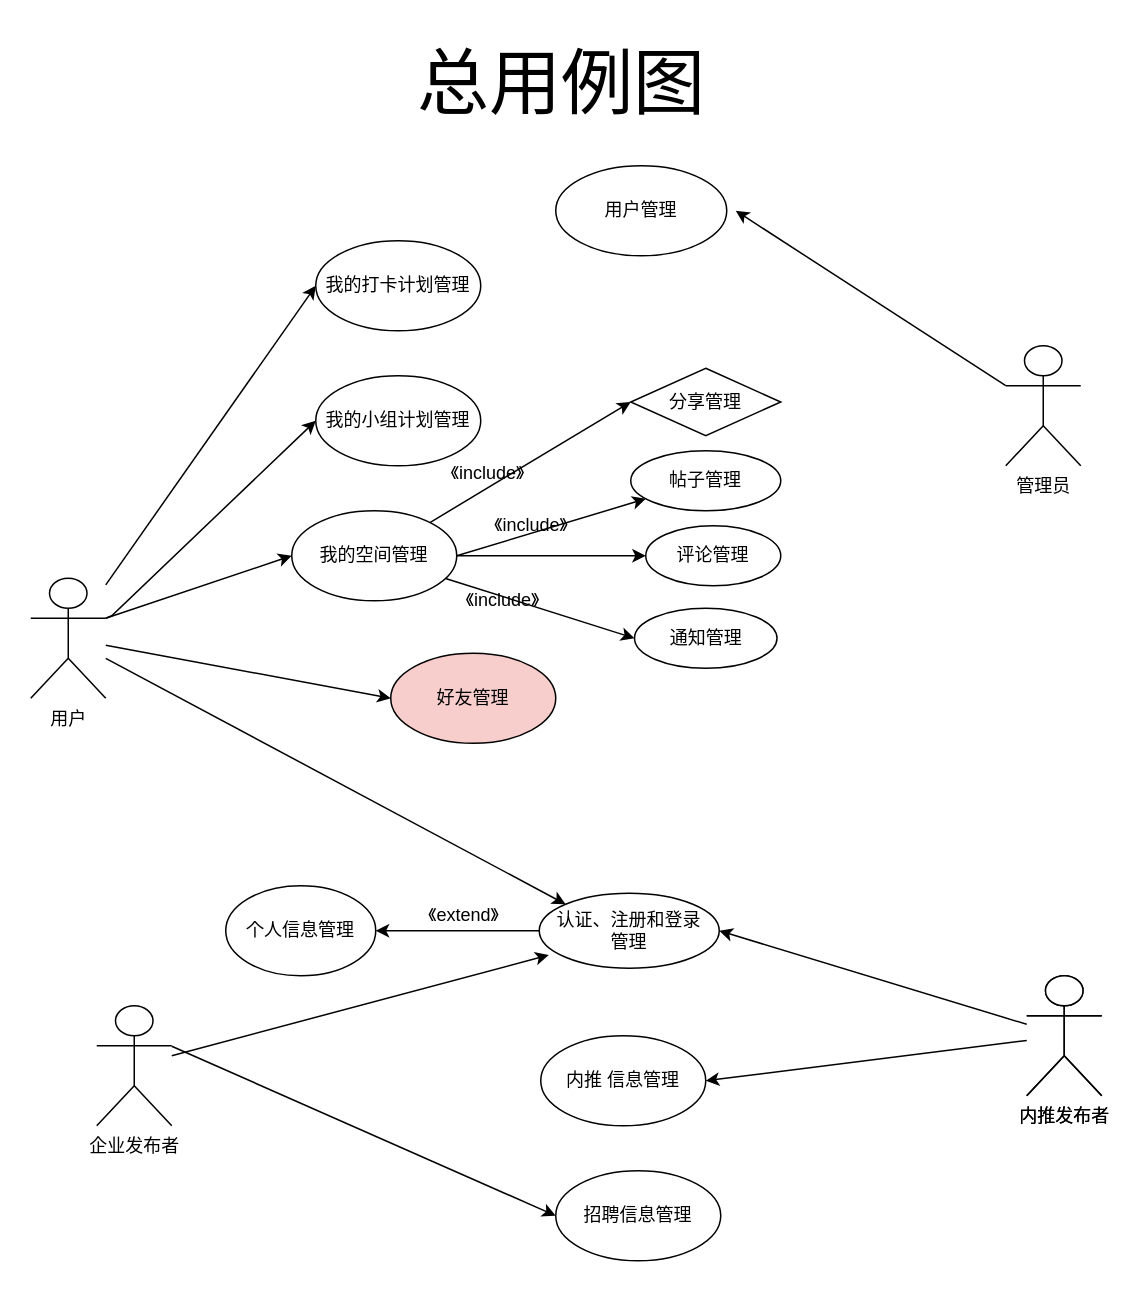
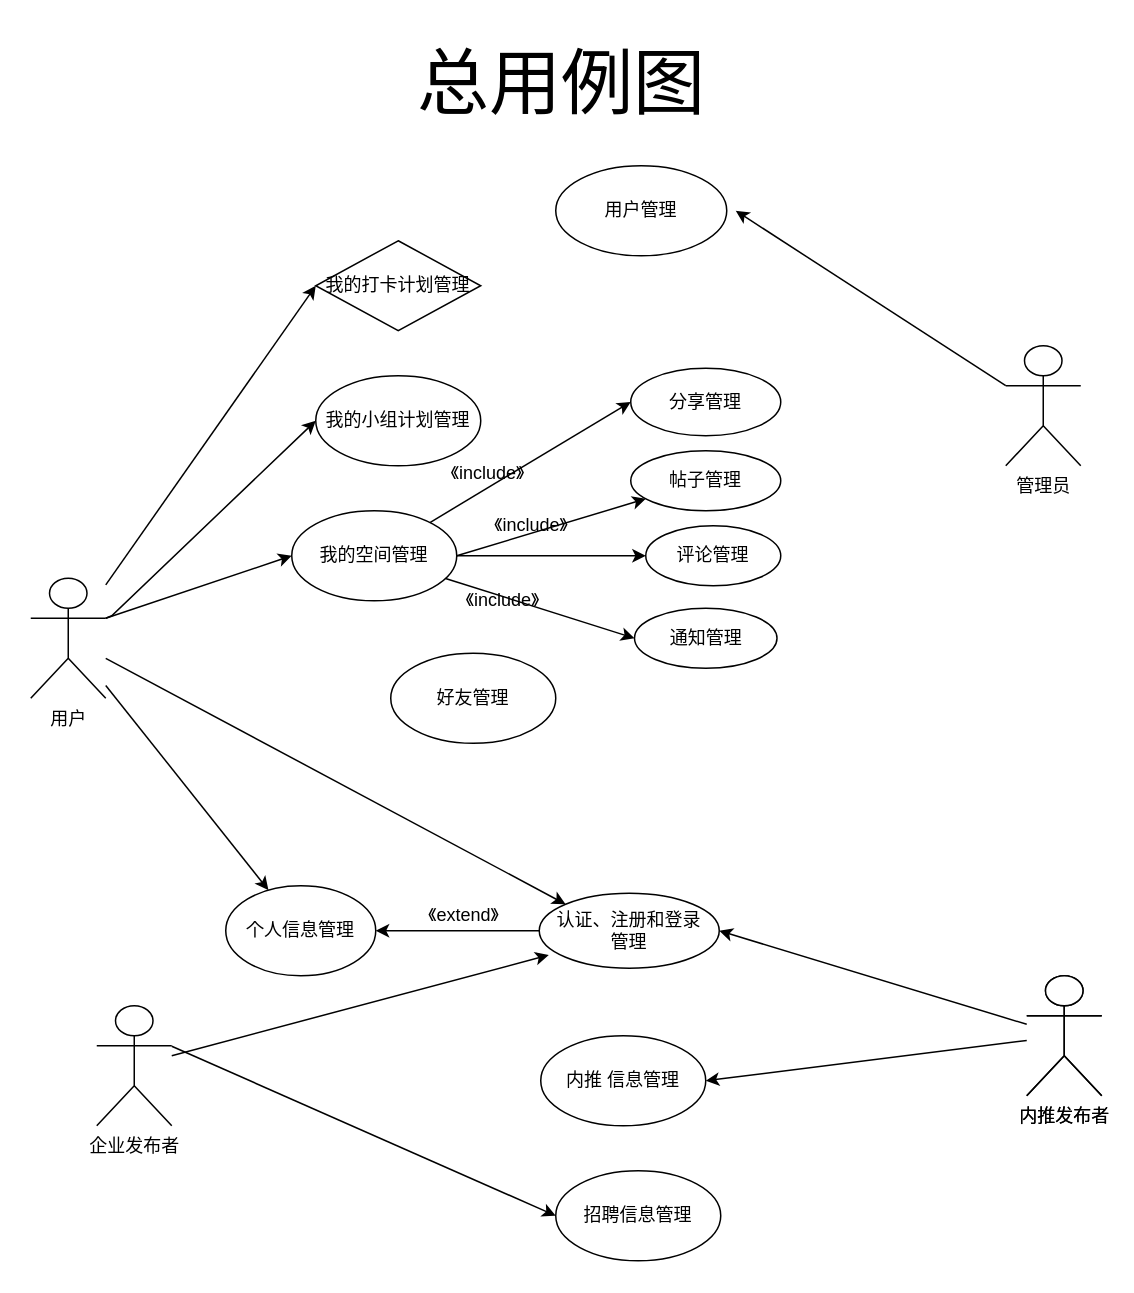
  <mxCell id="0" />
  <mxCell id="1" parent="0" />
  <mxCell id="2" value="&lt;font style=&quot;font-size: 48px&quot;&gt;总用例图&lt;/font&gt;" style="text;html=1;strokeColor=none;fillColor=none;align=center;verticalAlign=middle;whiteSpace=wrap;rounded=0;" vertex="1" parent="1"><mxGeometry x="274" y="20" width="200" height="70" as="geometry" /></mxCell>
  <mxCell id="3" style="edgeStyle=none;rounded=0;orthogonalLoop=1;jettySize=auto;html=1;entryX=0;entryY=0;entryDx=0;entryDy=0;" edge="1" parent="1" source="4" target="28"><mxGeometry relative="1" as="geometry" /></mxCell>
  <mxCell id="4" value="用户" style="shape=umlActor;verticalLabelPosition=bottom;verticalAlign=top;html=1;" vertex="1" parent="1"><mxGeometry x="20" y="385" width="50" height="80" as="geometry" /></mxCell>
  <mxCell id="5" style="edgeStyle=none;rounded=0;orthogonalLoop=1;jettySize=auto;html=1;entryX=0;entryY=0.5;entryDx=0;entryDy=0;" edge="1" parent="1" target="25"><mxGeometry x="54" y="155" as="geometry"><mxPoint x="114" y="697" as="sourcePoint" /></mxGeometry></mxCell>
  <mxCell id="6" value="企业发布者" style="shape=umlActor;verticalLabelPosition=bottom;verticalAlign=top;html=1;" vertex="1" parent="1"><mxGeometry x="64" y="670" width="50" height="80" as="geometry" /></mxCell>
  <mxCell id="7" value="内推发布者" style="shape=umlActor;verticalLabelPosition=bottom;verticalAlign=top;html=1;" vertex="1" parent="1"><mxGeometry x="684" y="650" width="50" height="80" as="geometry" /></mxCell>
  <mxCell id="8" style="edgeStyle=none;rounded=0;orthogonalLoop=1;jettySize=auto;html=1;exitX=0;exitY=0.333;exitDx=0;exitDy=0;exitPerimeter=0;" edge="1" parent="1" source="9"><mxGeometry relative="1" as="geometry"><mxPoint x="490" y="140" as="targetPoint" /></mxGeometry></mxCell>
  <mxCell id="9" value="管理员" style="shape=umlActor;verticalLabelPosition=bottom;verticalAlign=top;html=1;" vertex="1" parent="1"><mxGeometry x="670" y="230" width="50" height="80" as="geometry" /></mxCell>
  <mxCell id="10" value="帖子管理" style="ellipse;whiteSpace=wrap;html=1;" vertex="1" parent="1"><mxGeometry x="420" y="300" width="100" height="40" as="geometry" /></mxCell>
- <mxCell id="11" value="分享管理" style="rhombus;whiteSpace=wrap;html=1;" vertex="1" parent="1"><mxGeometry x="420" y="245" width="100" height="45" as="geometry" /></mxCell>
+ <mxCell id="11" value="分享管理" style="ellipse;whiteSpace=wrap;html=1;" vertex="1" parent="1"><mxGeometry x="420" y="245" width="100" height="45" as="geometry" /></mxCell>
  <mxCell id="12" value="评论管理" style="ellipse;whiteSpace=wrap;html=1;" vertex="1" parent="1"><mxGeometry x="430" y="350" width="90" height="40" as="geometry" /></mxCell>
  <mxCell id="13" style="edgeStyle=none;rounded=0;orthogonalLoop=1;jettySize=auto;html=1;exitX=1;exitY=0.5;exitDx=0;exitDy=0;" edge="1" parent="1" source="17" target="10"><mxGeometry x="54" y="155" as="geometry" /></mxCell>
  <mxCell id="14" style="edgeStyle=none;rounded=0;orthogonalLoop=1;jettySize=auto;html=1;entryX=0;entryY=0.5;entryDx=0;entryDy=0;" edge="1" parent="1" source="17" target="11"><mxGeometry x="54" y="155" as="geometry" /></mxCell>
  <mxCell id="15" style="edgeStyle=none;rounded=0;orthogonalLoop=1;jettySize=auto;html=1;entryX=0;entryY=0.5;entryDx=0;entryDy=0;" edge="1" parent="1" source="17" target="12"><mxGeometry x="54" y="155" as="geometry" /></mxCell>
  <mxCell id="16" style="edgeStyle=none;rounded=0;orthogonalLoop=1;jettySize=auto;html=1;entryX=0;entryY=0.5;entryDx=0;entryDy=0;" edge="1" parent="1" source="17" target="39"><mxGeometry relative="1" as="geometry" /></mxCell>
  <mxCell id="17" value="我的空间管理" style="ellipse;whiteSpace=wrap;html=1;" vertex="1" parent="1"><mxGeometry x="194" y="340" width="110" height="60" as="geometry" /></mxCell>
  <mxCell id="18" style="rounded=0;orthogonalLoop=1;jettySize=auto;html=1;exitX=1;exitY=0.333;exitDx=0;exitDy=0;exitPerimeter=0;entryX=0;entryY=0.5;entryDx=0;entryDy=0;" edge="1" parent="1" source="4" target="17"><mxGeometry x="54" y="155" as="geometry" /></mxCell>
- <mxCell id="19" value="好友管理" style="ellipse;whiteSpace=wrap;html=1;fillColor=#f8cecc;" vertex="1" parent="1"><mxGeometry x="260" y="435" width="110" height="60" as="geometry" /></mxCell>
- <mxCell id="20" style="edgeStyle=none;rounded=0;orthogonalLoop=1;jettySize=auto;html=1;entryX=0;entryY=0.5;entryDx=0;entryDy=0;" edge="1" parent="1" source="4" target="19"><mxGeometry x="54" y="155" as="geometry" /></mxCell>
- <mxCell id="21" value="我的打卡计划管理" style="ellipse;whiteSpace=wrap;html=1;" vertex="1" parent="1"><mxGeometry x="210" y="160" width="110" height="60" as="geometry" /></mxCell>
+ <mxCell id="19" value="好友管理" style="ellipse;whiteSpace=wrap;html=1;" vertex="1" parent="1"><mxGeometry x="260" y="435" width="110" height="60" as="geometry" /></mxCell>
+ <mxCell id="20" style="edgeStyle=none;rounded=0;orthogonalLoop=1;jettySize=auto;html=1;" edge="1" parent="1" source="4" target="32"><mxGeometry x="54" y="155" as="geometry" /></mxCell>
+ <mxCell id="21" value="我的打卡计划管理" style="rhombus;whiteSpace=wrap;html=1;" vertex="1" parent="1"><mxGeometry x="210" y="160" width="110" height="60" as="geometry" /></mxCell>
  <mxCell id="22" style="rounded=0;orthogonalLoop=1;jettySize=auto;html=1;entryX=0;entryY=0.5;entryDx=0;entryDy=0;" edge="1" parent="1" source="4" target="21"><mxGeometry x="54" y="155" as="geometry" /></mxCell>
  <mxCell id="23" value="我的小组计划管理" style="ellipse;whiteSpace=wrap;html=1;" vertex="1" parent="1"><mxGeometry x="210" y="250" width="110" height="60" as="geometry" /></mxCell>
  <mxCell id="24" style="edgeStyle=none;rounded=0;orthogonalLoop=1;jettySize=auto;html=1;exitX=1;exitY=0.333;exitDx=0;exitDy=0;exitPerimeter=0;entryX=0;entryY=0.5;entryDx=0;entryDy=0;" edge="1" parent="1" source="4" target="23"><mxGeometry x="54" y="155" as="geometry"><Array as="points"><mxPoint x="74" y="410" /></Array></mxGeometry></mxCell>
  <mxCell id="25" value="招聘信息管理&lt;span style=&quot;color: rgba(0 , 0 , 0 , 0) ; font-family: monospace ; font-size: 0px&quot;&gt;%3CmxGraphModel%3E%3Croot%3E%3CmxCell%20id%3D%220%22%2F%3E%3CmxCell%20id%3D%221%22%20parent%3D%220%22%2F%3E%3CmxCell%20id%3D%222%22%20value%3D%22%E6%88%91%E7%9A%84%E5%B0%8F%E7%BB%84%E8%AE%A1%E5%88%92%E7%AE%A1%E7%90%86%22%20style%3D%22ellipse%3BwhiteSpace%3Dwrap%3Bhtml%3D1%3B%22%20vertex%3D%221%22%20parent%3D%221%22%3E%3CmxGeometry%20x%3D%22210%22%20y%3D%22450%22%20width%3D%22110%22%20height%3D%2260%22%20as%3D%22geometry%22%2F%3E%3C%2FmxCell%3E%3C%2Froot%3E%3C%2FmxGraphModel%3E&lt;/span&gt;" style="ellipse;whiteSpace=wrap;html=1;" vertex="1" parent="1"><mxGeometry x="370" y="780" width="110" height="60" as="geometry" /></mxCell>
  <mxCell id="26" value="内推 信息管理" style="ellipse;whiteSpace=wrap;html=1;" vertex="1" parent="1"><mxGeometry x="360" y="690" width="110" height="60" as="geometry" /></mxCell>
  <mxCell id="27" style="edgeStyle=none;rounded=0;orthogonalLoop=1;jettySize=auto;html=1;entryX=1;entryY=0.5;entryDx=0;entryDy=0;" edge="1" parent="1" source="7" target="26"><mxGeometry x="54" y="155" as="geometry" /></mxCell>
  <mxCell id="28" value="认证、注册和登录&lt;br&gt;管理" style="ellipse;whiteSpace=wrap;html=1;" vertex="1" parent="1"><mxGeometry x="359" y="595" width="120" height="50" as="geometry" /></mxCell>
  <mxCell id="29" style="edgeStyle=none;rounded=0;orthogonalLoop=1;jettySize=auto;html=1;entryX=0.053;entryY=0.824;entryDx=0;entryDy=0;entryPerimeter=0;" edge="1" parent="1" source="6" target="28"><mxGeometry x="54" y="155" as="geometry" /></mxCell>
  <mxCell id="30" style="edgeStyle=none;rounded=0;orthogonalLoop=1;jettySize=auto;html=1;entryX=1;entryY=0.5;entryDx=0;entryDy=0;" edge="1" parent="1" source="7" target="28"><mxGeometry x="54" y="155" as="geometry" /></mxCell>
  <mxCell id="31" value="" style="group" vertex="1" connectable="0" parent="1"><mxGeometry x="150" y="590" width="100" height="60" as="geometry" /></mxCell>
  <mxCell id="32" value="个人信息管理" style="ellipse;whiteSpace=wrap;html=1;" vertex="1" parent="31"><mxGeometry width="100" height="60" as="geometry" /></mxCell>
  <mxCell id="33" style="edgeStyle=none;rounded=0;orthogonalLoop=1;jettySize=auto;html=1;exitX=0;exitY=0.5;exitDx=0;exitDy=0;" edge="1" parent="1" source="28" target="32"><mxGeometry x="54" y="155" as="geometry" /></mxCell>
  <mxCell id="34" value="用户管理" style="ellipse;whiteSpace=wrap;html=1;" vertex="1" parent="1"><mxGeometry x="370" y="110" width="114" height="60" as="geometry" /></mxCell>
  <mxCell id="35" value="《include》" style="text;html=1;strokeColor=none;fillColor=none;align=center;verticalAlign=middle;whiteSpace=wrap;rounded=0;" vertex="1" parent="1"><mxGeometry x="324" y="340" width="60" height="20" as="geometry" /></mxCell>
  <mxCell id="36" value="《include》" style="text;html=1;strokeColor=none;fillColor=none;align=center;verticalAlign=middle;whiteSpace=wrap;rounded=0;" vertex="1" parent="1"><mxGeometry x="290" y="300" width="70" height="30" as="geometry" /></mxCell>
  <mxCell id="37" value="《include》" style="text;html=1;strokeColor=none;fillColor=none;align=center;verticalAlign=middle;whiteSpace=wrap;rounded=0;" vertex="1" parent="1"><mxGeometry x="300" y="385" width="70" height="30" as="geometry" /></mxCell>
  <mxCell id="38" value="《extend》" style="text;html=1;strokeColor=none;fillColor=none;align=center;verticalAlign=middle;whiteSpace=wrap;rounded=0;" vertex="1" parent="1"><mxGeometry x="274" y="595" width="70" height="30" as="geometry" /></mxCell>
  <mxCell id="39" value="通知管理" style="ellipse;whiteSpace=wrap;html=1;" vertex="1" parent="1"><mxGeometry x="422.5" y="405" width="95" height="40" as="geometry" /></mxCell>
  <mxCell id="40" value="内推发布者" style="shape=umlActor;verticalLabelPosition=bottom;verticalAlign=top;html=1;" vertex="1" parent="1"><mxGeometry x="684" y="650" width="50" height="80" as="geometry" /></mxCell>
